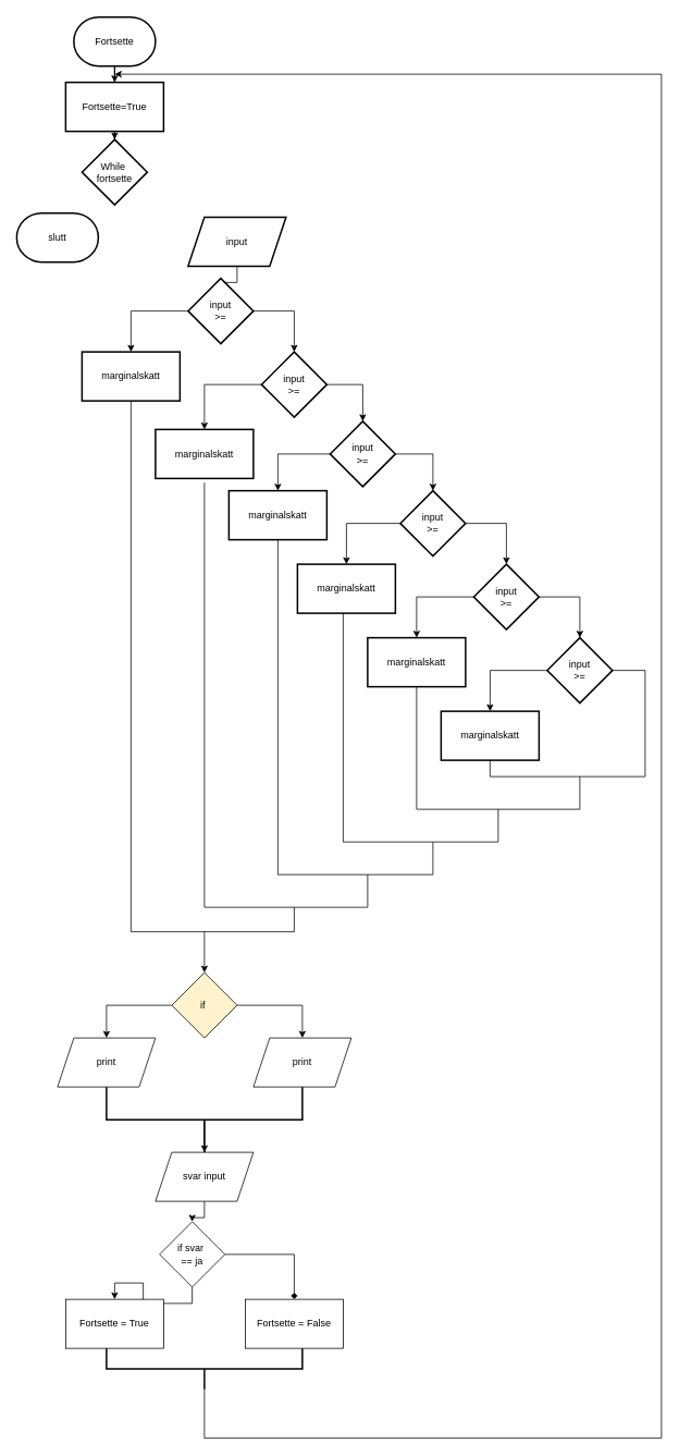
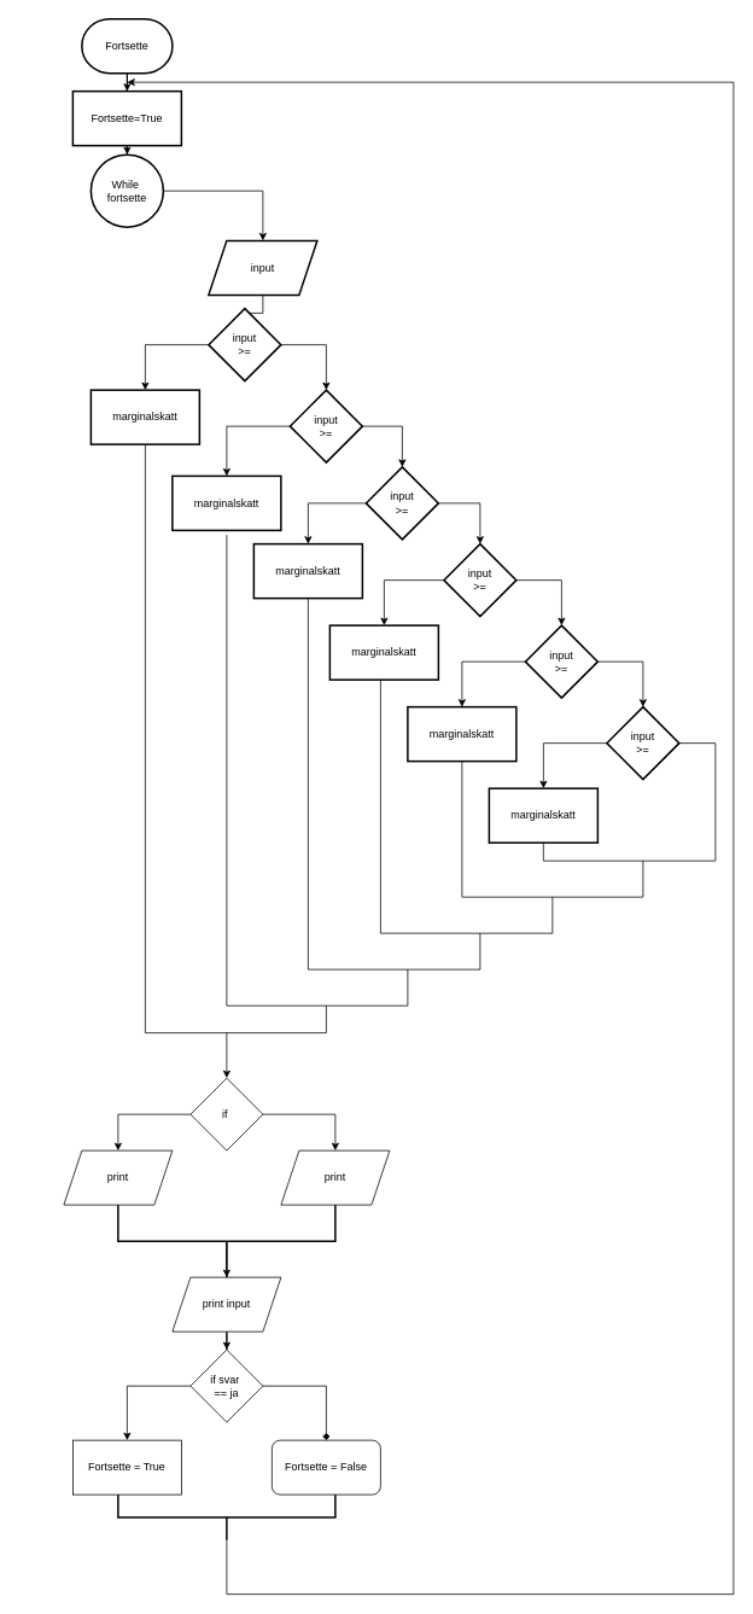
  <mxCell id="0" />
  <mxCell id="1" parent="0" />
  <mxCell id="2" value="" style="edgeStyle=orthogonalEdgeStyle;rounded=0;orthogonalLoop=1;jettySize=auto;html=1;" edge="1" parent="1" source="3" target="5"><mxGeometry relative="1" as="geometry" /></mxCell>
  <mxCell id="3" value="Fortsette" style="strokeWidth=2;html=1;shape=mxgraph.flowchart.terminator;whiteSpace=wrap;" vertex="1" parent="1"><mxGeometry x="90" y="20" width="100" height="60" as="geometry" /></mxCell>
  <mxCell id="4" value="" style="edgeStyle=orthogonalEdgeStyle;rounded=0;orthogonalLoop=1;jettySize=auto;html=1;" edge="1" parent="1" source="5" target="7"><mxGeometry relative="1" as="geometry" /></mxCell>
  <mxCell id="5" value="Fortsette=True" style="whiteSpace=wrap;html=1;strokeWidth=2;" vertex="1" parent="1"><mxGeometry x="80" y="100" width="120" height="60" as="geometry" /></mxCell>
- <mxCell id="7" value="While&amp;nbsp;&lt;br&gt;fortsette" style="rhombus;whiteSpace=wrap;html=1;strokeWidth=2;" vertex="1" parent="1"><mxGeometry x="100" y="170" width="80" height="80" as="geometry" /></mxCell>
+ <mxCell id="6" value="" style="edgeStyle=orthogonalEdgeStyle;rounded=0;orthogonalLoop=1;jettySize=auto;html=1;" edge="1" parent="1" source="7" target="9"><mxGeometry relative="1" as="geometry" /></mxCell>
+ <mxCell id="7" value="While&amp;nbsp;&lt;br&gt;fortsette" style="ellipse;whiteSpace=wrap;html=1;strokeWidth=2;" vertex="1" parent="1"><mxGeometry x="100" y="170" width="80" height="80" as="geometry" /></mxCell>
  <mxCell id="8" value="" style="edgeStyle=orthogonalEdgeStyle;rounded=0;orthogonalLoop=1;jettySize=auto;html=1;" edge="1" parent="1" source="9" target="12"><mxGeometry relative="1" as="geometry" /></mxCell>
  <mxCell id="9" value="input" style="shape=parallelogram;perimeter=parallelogramPerimeter;whiteSpace=wrap;html=1;fixedSize=1;strokeWidth=2;" vertex="1" parent="1"><mxGeometry x="230" y="265" width="120" height="60" as="geometry" /></mxCell>
  <mxCell id="10" value="" style="edgeStyle=orthogonalEdgeStyle;rounded=0;orthogonalLoop=1;jettySize=auto;html=1;" edge="1" parent="1" source="12" target="15"><mxGeometry relative="1" as="geometry" /></mxCell>
  <mxCell id="11" value="" style="edgeStyle=orthogonalEdgeStyle;rounded=0;orthogonalLoop=1;jettySize=auto;html=1;" edge="1" parent="1" source="12" target="27"><mxGeometry relative="1" as="geometry" /></mxCell>
  <mxCell id="12" value="input&lt;br&gt;&amp;gt;=" style="rhombus;whiteSpace=wrap;html=1;strokeWidth=2;" vertex="1" parent="1"><mxGeometry x="230" y="340" width="80" height="80" as="geometry" /></mxCell>
  <mxCell id="13" value="" style="edgeStyle=orthogonalEdgeStyle;rounded=0;orthogonalLoop=1;jettySize=auto;html=1;" edge="1" parent="1" source="15" target="18"><mxGeometry relative="1" as="geometry" /></mxCell>
  <mxCell id="14" value="" style="edgeStyle=orthogonalEdgeStyle;rounded=0;orthogonalLoop=1;jettySize=auto;html=1;" edge="1" parent="1" source="15" target="28"><mxGeometry relative="1" as="geometry" /></mxCell>
  <mxCell id="15" value="input&lt;br&gt;&amp;gt;=" style="rhombus;whiteSpace=wrap;html=1;strokeWidth=2;" vertex="1" parent="1"><mxGeometry x="320" y="430" width="80" height="80" as="geometry" /></mxCell>
  <mxCell id="16" value="" style="edgeStyle=orthogonalEdgeStyle;rounded=0;orthogonalLoop=1;jettySize=auto;html=1;" edge="1" parent="1" source="18" target="21"><mxGeometry relative="1" as="geometry" /></mxCell>
  <mxCell id="17" value="" style="edgeStyle=orthogonalEdgeStyle;rounded=0;orthogonalLoop=1;jettySize=auto;html=1;" edge="1" parent="1" source="18" target="29"><mxGeometry relative="1" as="geometry" /></mxCell>
  <mxCell id="18" value="input&lt;br&gt;&amp;gt;=" style="rhombus;whiteSpace=wrap;html=1;strokeWidth=2;" vertex="1" parent="1"><mxGeometry x="404" y="515" width="80" height="80" as="geometry" /></mxCell>
  <mxCell id="19" value="" style="edgeStyle=orthogonalEdgeStyle;rounded=0;orthogonalLoop=1;jettySize=auto;html=1;" edge="1" parent="1" source="21" target="24"><mxGeometry relative="1" as="geometry" /></mxCell>
  <mxCell id="20" value="" style="edgeStyle=orthogonalEdgeStyle;rounded=0;orthogonalLoop=1;jettySize=auto;html=1;" edge="1" parent="1" source="21" target="30"><mxGeometry relative="1" as="geometry" /></mxCell>
  <mxCell id="21" value="input&lt;br&gt;&amp;gt;=" style="rhombus;whiteSpace=wrap;html=1;strokeWidth=2;" vertex="1" parent="1"><mxGeometry x="490" y="600" width="80" height="80" as="geometry" /></mxCell>
  <mxCell id="22" value="" style="edgeStyle=orthogonalEdgeStyle;rounded=0;orthogonalLoop=1;jettySize=auto;html=1;" edge="1" parent="1" source="24" target="26"><mxGeometry relative="1" as="geometry" /></mxCell>
  <mxCell id="23" value="" style="edgeStyle=orthogonalEdgeStyle;rounded=0;orthogonalLoop=1;jettySize=auto;html=1;" edge="1" parent="1" source="24" target="31"><mxGeometry relative="1" as="geometry" /></mxCell>
  <mxCell id="24" value="input&lt;br&gt;&amp;gt;=" style="rhombus;whiteSpace=wrap;html=1;strokeWidth=2;" vertex="1" parent="1"><mxGeometry x="580" y="690" width="80" height="80" as="geometry" /></mxCell>
  <mxCell id="25" value="" style="edgeStyle=orthogonalEdgeStyle;rounded=0;orthogonalLoop=1;jettySize=auto;html=1;" edge="1" parent="1" source="26" target="32"><mxGeometry relative="1" as="geometry" /></mxCell>
  <mxCell id="26" value="input&lt;br&gt;&amp;gt;=" style="rhombus;whiteSpace=wrap;html=1;strokeWidth=2;" vertex="1" parent="1"><mxGeometry x="670" y="780" width="80" height="80" as="geometry" /></mxCell>
  <mxCell id="27" value="marginalskatt" style="whiteSpace=wrap;html=1;strokeWidth=2;" vertex="1" parent="1"><mxGeometry x="100" y="430" width="120" height="60" as="geometry" /></mxCell>
  <mxCell id="28" value="marginalskatt" style="whiteSpace=wrap;html=1;strokeWidth=2;" vertex="1" parent="1"><mxGeometry x="190" y="525" width="120" height="60" as="geometry" /></mxCell>
  <mxCell id="29" value="marginalskatt" style="whiteSpace=wrap;html=1;strokeWidth=2;" vertex="1" parent="1"><mxGeometry x="280" y="600" width="120" height="60" as="geometry" /></mxCell>
  <mxCell id="30" value="marginalskatt" style="whiteSpace=wrap;html=1;strokeWidth=2;" vertex="1" parent="1"><mxGeometry x="364" y="690" width="120" height="60" as="geometry" /></mxCell>
  <mxCell id="31" value="marginalskatt" style="whiteSpace=wrap;html=1;strokeWidth=2;" vertex="1" parent="1"><mxGeometry x="450" y="780" width="120" height="60" as="geometry" /></mxCell>
  <mxCell id="32" value="marginalskatt" style="whiteSpace=wrap;html=1;strokeWidth=2;" vertex="1" parent="1"><mxGeometry x="540" y="870" width="120" height="60" as="geometry" /></mxCell>
  <mxCell id="33" value="" style="endArrow=none;html=1;rounded=0;" edge="1" parent="1"><mxGeometry width="50" height="50" relative="1" as="geometry"><mxPoint x="790" y="950" as="sourcePoint" /><mxPoint x="790" y="820" as="targetPoint" /></mxGeometry></mxCell>
  <mxCell id="34" value="" style="endArrow=none;html=1;rounded=0;" edge="1" parent="1"><mxGeometry width="50" height="50" relative="1" as="geometry"><mxPoint x="750" y="820" as="sourcePoint" /><mxPoint x="790" y="820" as="targetPoint" /></mxGeometry></mxCell>
  <mxCell id="35" value="" style="endArrow=none;html=1;rounded=0;" edge="1" parent="1"><mxGeometry width="50" height="50" relative="1" as="geometry"><mxPoint x="600" y="950" as="sourcePoint" /><mxPoint x="599.88" y="930" as="targetPoint" /></mxGeometry></mxCell>
  <mxCell id="36" value="" style="endArrow=none;html=1;rounded=0;" edge="1" parent="1"><mxGeometry width="50" height="50" relative="1" as="geometry"><mxPoint x="600" y="950" as="sourcePoint" /><mxPoint x="790" y="950" as="targetPoint" /></mxGeometry></mxCell>
  <mxCell id="37" value="" style="endArrow=none;html=1;rounded=0;" edge="1" parent="1"><mxGeometry width="50" height="50" relative="1" as="geometry"><mxPoint x="710" y="990" as="sourcePoint" /><mxPoint x="710" y="950" as="targetPoint" /></mxGeometry></mxCell>
  <mxCell id="38" value="" style="endArrow=none;html=1;rounded=0;" edge="1" parent="1"><mxGeometry width="50" height="50" relative="1" as="geometry"><mxPoint x="510" y="990" as="sourcePoint" /><mxPoint x="510" y="840" as="targetPoint" /></mxGeometry></mxCell>
  <mxCell id="39" value="" style="endArrow=none;html=1;rounded=0;" edge="1" parent="1"><mxGeometry width="50" height="50" relative="1" as="geometry"><mxPoint x="510" y="990" as="sourcePoint" /><mxPoint x="710" y="990" as="targetPoint" /></mxGeometry></mxCell>
  <mxCell id="40" value="" style="endArrow=none;html=1;rounded=0;" edge="1" parent="1"><mxGeometry width="50" height="50" relative="1" as="geometry"><mxPoint x="610" y="1030" as="sourcePoint" /><mxPoint x="610" y="990" as="targetPoint" /></mxGeometry></mxCell>
  <mxCell id="41" value="" style="endArrow=none;html=1;rounded=0;" edge="1" parent="1"><mxGeometry width="50" height="50" relative="1" as="geometry"><mxPoint x="420" y="1030" as="sourcePoint" /><mxPoint x="420" y="750" as="targetPoint" /></mxGeometry></mxCell>
  <mxCell id="42" value="" style="endArrow=none;html=1;rounded=0;" edge="1" parent="1"><mxGeometry width="50" height="50" relative="1" as="geometry"><mxPoint x="420" y="1030" as="sourcePoint" /><mxPoint x="610" y="1030" as="targetPoint" /></mxGeometry></mxCell>
  <mxCell id="43" value="" style="endArrow=none;html=1;rounded=0;" edge="1" parent="1"><mxGeometry width="50" height="50" relative="1" as="geometry"><mxPoint x="530" y="1070" as="sourcePoint" /><mxPoint x="530" y="1030" as="targetPoint" /></mxGeometry></mxCell>
  <mxCell id="44" value="" style="endArrow=none;html=1;rounded=0;" edge="1" parent="1"><mxGeometry width="50" height="50" relative="1" as="geometry"><mxPoint x="340" y="1070" as="sourcePoint" /><mxPoint x="340" y="660" as="targetPoint" /></mxGeometry></mxCell>
  <mxCell id="45" value="" style="endArrow=none;html=1;rounded=0;" edge="1" parent="1"><mxGeometry width="50" height="50" relative="1" as="geometry"><mxPoint x="340" y="1070" as="sourcePoint" /><mxPoint x="530" y="1070" as="targetPoint" /></mxGeometry></mxCell>
  <mxCell id="46" value="" style="endArrow=none;html=1;rounded=0;" edge="1" parent="1"><mxGeometry width="50" height="50" relative="1" as="geometry"><mxPoint x="450" y="1110" as="sourcePoint" /><mxPoint x="450" y="1070" as="targetPoint" /></mxGeometry></mxCell>
  <mxCell id="47" value="" style="endArrow=none;html=1;rounded=0;" edge="1" parent="1"><mxGeometry width="50" height="50" relative="1" as="geometry"><mxPoint x="250" y="1110" as="sourcePoint" /><mxPoint x="250" y="590" as="targetPoint" /></mxGeometry></mxCell>
  <mxCell id="48" value="" style="endArrow=none;html=1;rounded=0;" edge="1" parent="1"><mxGeometry width="50" height="50" relative="1" as="geometry"><mxPoint x="250" y="1110" as="sourcePoint" /><mxPoint x="450" y="1110" as="targetPoint" /></mxGeometry></mxCell>
  <mxCell id="49" value="" style="endArrow=none;html=1;rounded=0;" edge="1" parent="1"><mxGeometry width="50" height="50" relative="1" as="geometry"><mxPoint x="360" y="1140" as="sourcePoint" /><mxPoint x="360" y="1110" as="targetPoint" /></mxGeometry></mxCell>
  <mxCell id="50" value="" style="endArrow=none;html=1;rounded=0;" edge="1" parent="1"><mxGeometry width="50" height="50" relative="1" as="geometry"><mxPoint x="160" y="1140" as="sourcePoint" /><mxPoint x="160" y="490" as="targetPoint" /></mxGeometry></mxCell>
  <mxCell id="51" value="" style="endArrow=none;html=1;rounded=0;" edge="1" parent="1"><mxGeometry width="50" height="50" relative="1" as="geometry"><mxPoint x="160" y="1140" as="sourcePoint" /><mxPoint x="360" y="1140" as="targetPoint" /></mxGeometry></mxCell>
  <mxCell id="52" value="" style="endArrow=classic;html=1;rounded=0;" edge="1" parent="1"><mxGeometry width="50" height="50" relative="1" as="geometry"><mxPoint x="250" y="1140" as="sourcePoint" /><mxPoint x="250" y="1190" as="targetPoint" /></mxGeometry></mxCell>
  <mxCell id="53" style="edgeStyle=orthogonalEdgeStyle;rounded=0;orthogonalLoop=1;jettySize=auto;html=1;exitX=0;exitY=0.5;exitDx=0;exitDy=0;entryX=0.5;entryY=0;entryDx=0;entryDy=0;" edge="1" parent="1" source="55" target="56"><mxGeometry relative="1" as="geometry" /></mxCell>
  <mxCell id="54" style="edgeStyle=orthogonalEdgeStyle;rounded=0;orthogonalLoop=1;jettySize=auto;html=1;exitX=1;exitY=0.5;exitDx=0;exitDy=0;entryX=0.5;entryY=0;entryDx=0;entryDy=0;" edge="1" parent="1" source="55" target="57"><mxGeometry relative="1" as="geometry" /></mxCell>
- <mxCell id="55" value="if&amp;nbsp;" style="rhombus;whiteSpace=wrap;html=1;fillColor=#fff2cc;" vertex="1" parent="1"><mxGeometry x="210" y="1190" width="80" height="80" as="geometry" /></mxCell>
+ <mxCell id="55" value="if&amp;nbsp;" style="rhombus;whiteSpace=wrap;html=1;" vertex="1" parent="1"><mxGeometry x="210" y="1190" width="80" height="80" as="geometry" /></mxCell>
  <mxCell id="56" value="print" style="shape=parallelogram;perimeter=parallelogramPerimeter;whiteSpace=wrap;html=1;fixedSize=1;" vertex="1" parent="1"><mxGeometry x="70" y="1270" width="120" height="60" as="geometry" /></mxCell>
  <mxCell id="57" value="print" style="shape=parallelogram;perimeter=parallelogramPerimeter;whiteSpace=wrap;html=1;fixedSize=1;" vertex="1" parent="1"><mxGeometry x="310" y="1270" width="120" height="60" as="geometry" /></mxCell>
  <mxCell id="58" value="" style="strokeWidth=2;html=1;shape=mxgraph.flowchart.annotation_2;align=left;labelPosition=right;pointerEvents=1;direction=north;" vertex="1" parent="1"><mxGeometry x="130" y="1330" width="240" height="80" as="geometry" /></mxCell>
  <mxCell id="59" value="" style="edgeStyle=orthogonalEdgeStyle;rounded=0;orthogonalLoop=1;jettySize=auto;html=1;" edge="1" parent="1" source="60" target="64"><mxGeometry relative="1" as="geometry" /></mxCell>
- <mxCell id="60" value="svar input" style="shape=parallelogram;perimeter=parallelogramPerimeter;whiteSpace=wrap;html=1;fixedSize=1;" vertex="1" parent="1"><mxGeometry x="190" y="1410" width="120" height="60" as="geometry" /></mxCell>
+ <mxCell id="60" value="print input" style="shape=parallelogram;perimeter=parallelogramPerimeter;whiteSpace=wrap;html=1;fixedSize=1;" vertex="1" parent="1"><mxGeometry x="190" y="1410" width="120" height="60" as="geometry" /></mxCell>
  <mxCell id="61" value="" style="endArrow=classic;html=1;rounded=0;entryX=0.5;entryY=0;entryDx=0;entryDy=0;" edge="1" parent="1" target="60"><mxGeometry width="50" height="50" relative="1" as="geometry"><mxPoint x="250" y="1370" as="sourcePoint" /><mxPoint x="300" y="1320" as="targetPoint" /></mxGeometry></mxCell>
  <mxCell id="62" value="" style="edgeStyle=orthogonalEdgeStyle;rounded=0;orthogonalLoop=1;jettySize=auto;html=1;" edge="1" parent="1" source="64" target="65"><mxGeometry relative="1" as="geometry" /></mxCell>
  <mxCell id="63" value="" style="edgeStyle=orthogonalEdgeStyle;rounded=0;orthogonalLoop=1;jettySize=auto;html=1;endArrow=diamond;" edge="1" parent="1" source="64" target="66"><mxGeometry relative="1" as="geometry" /></mxCell>
- <mxCell id="64" value="if svar&amp;nbsp;&lt;br&gt;== ja" style="rhombus;whiteSpace=wrap;html=1;" vertex="1" parent="1"><mxGeometry x="195" y="1495" width="80" height="80" as="geometry" /></mxCell>
+ <mxCell id="64" value="if svar&amp;nbsp;&lt;br&gt;== ja" style="rhombus;whiteSpace=wrap;html=1;" vertex="1" parent="1"><mxGeometry x="210" y="1490" width="80" height="80" as="geometry" /></mxCell>
  <mxCell id="65" value="Fortsette = True" style="whiteSpace=wrap;html=1;" vertex="1" parent="1"><mxGeometry x="80" y="1590" width="120" height="60" as="geometry" /></mxCell>
- <mxCell id="66" value="Fortsette = False" style="whiteSpace=wrap;html=1;" vertex="1" parent="1"><mxGeometry x="300" y="1590" width="120" height="60" as="geometry" /></mxCell>
+ <mxCell id="66" value="Fortsette = False" style="whiteSpace=wrap;html=1;rounded=1;" vertex="1" parent="1"><mxGeometry x="300" y="1590" width="120" height="60" as="geometry" /></mxCell>
  <mxCell id="67" style="edgeStyle=orthogonalEdgeStyle;rounded=0;orthogonalLoop=1;jettySize=auto;html=1;exitX=0;exitY=0.5;exitDx=0;exitDy=0;exitPerimeter=0;" edge="1" parent="1" source="68"><mxGeometry relative="1" as="geometry"><mxPoint x="140" y="90" as="targetPoint" /><Array as="points"><mxPoint x="250" y="1760" /><mxPoint x="810" y="1760" /><mxPoint x="810" y="90" /><mxPoint x="170" y="90" /></Array></mxGeometry></mxCell>
  <mxCell id="68" value="" style="strokeWidth=2;html=1;shape=mxgraph.flowchart.annotation_2;align=left;labelPosition=right;pointerEvents=1;direction=north;" vertex="1" parent="1"><mxGeometry x="130" y="1650" width="240" height="50" as="geometry" /></mxCell>
- <mxCell id="69" value="slutt" style="strokeWidth=2;html=1;shape=mxgraph.flowchart.terminator;whiteSpace=wrap;" vertex="1" parent="1"><mxGeometry x="20" y="260" width="100" height="60" as="geometry" /></mxCell>
